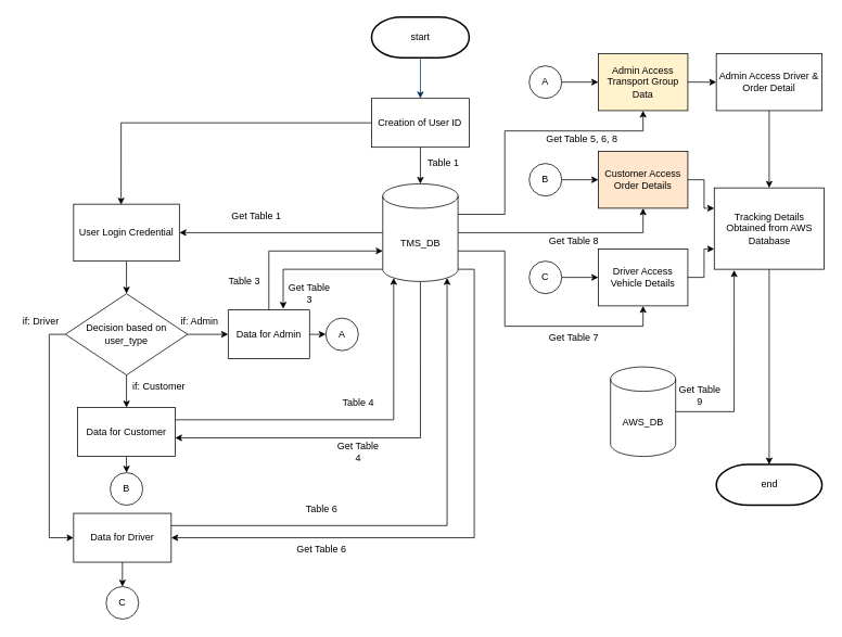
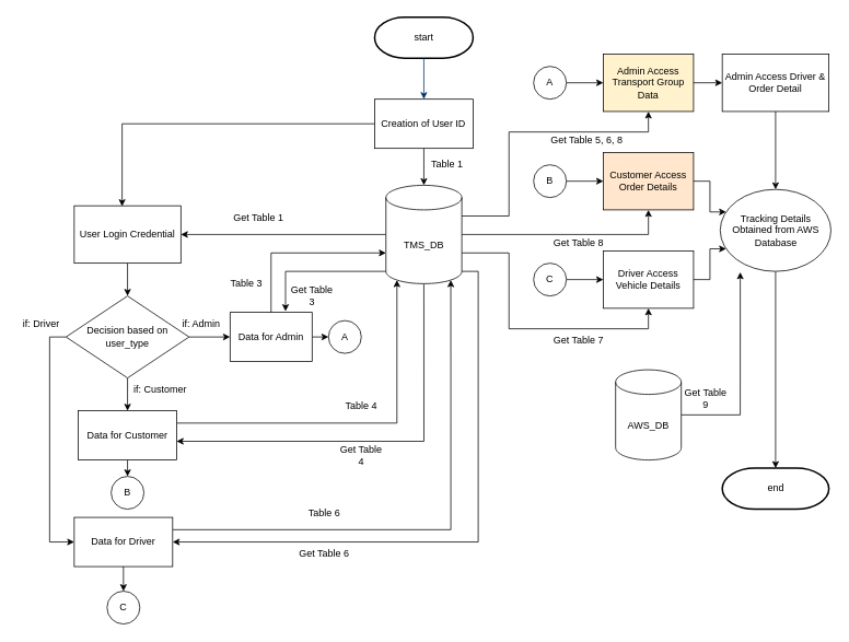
  <mxCell id="0" />
  <mxCell id="1" parent="0" />
  <mxCell id="2" value="start" style="shape=mxgraph.flowchart.terminator;strokeWidth=2;gradientColor=none;gradientDirection=north;fontStyle=0;html=1;" parent="1" vertex="1"><mxGeometry x="456.25" y="20" width="120" height="50" as="geometry" /></mxCell>
  <mxCell id="3" style="fontStyle=1;strokeColor=#003366;strokeWidth=1;html=1;entryX=0.5;entryY=0;entryDx=0;entryDy=0;" parent="1" target="7" edge="1"><mxGeometry relative="1" as="geometry"><mxPoint x="516.25" y="70" as="sourcePoint" /><mxPoint x="516.25" y="110" as="targetPoint" /></mxGeometry></mxCell>
  <mxCell id="4" value="end" style="shape=mxgraph.flowchart.terminator;strokeWidth=2;gradientColor=none;gradientDirection=north;fontStyle=0;html=1;" parent="1" vertex="1"><mxGeometry x="880" y="570" width="130" height="50" as="geometry" /></mxCell>
  <mxCell id="5" style="edgeStyle=orthogonalEdgeStyle;rounded=0;orthogonalLoop=1;jettySize=auto;html=1;exitX=0;exitY=0.5;exitDx=0;exitDy=0;entryX=0.449;entryY=0.009;entryDx=0;entryDy=0;entryPerimeter=0;" parent="1" source="7" target="19" edge="1"><mxGeometry relative="1" as="geometry" /></mxCell>
  <mxCell id="6" style="edgeStyle=orthogonalEdgeStyle;rounded=0;orthogonalLoop=1;jettySize=auto;html=1;exitX=0.5;exitY=1;exitDx=0;exitDy=0;entryX=0.5;entryY=0;entryDx=0;entryDy=0;entryPerimeter=0;" parent="1" source="7" target="15" edge="1"><mxGeometry relative="1" as="geometry" /></mxCell>
  <mxCell id="7" value="Creation of User ID" style="rounded=0;whiteSpace=wrap;html=1;" parent="1" vertex="1"><mxGeometry x="456.25" y="120" width="120" height="60" as="geometry" /></mxCell>
  <mxCell id="8" style="edgeStyle=orthogonalEdgeStyle;rounded=0;orthogonalLoop=1;jettySize=auto;html=1;exitX=0;exitY=0.5;exitDx=0;exitDy=0;exitPerimeter=0;entryX=1;entryY=0.5;entryDx=0;entryDy=0;" parent="1" source="15" target="19" edge="1"><mxGeometry relative="1" as="geometry" /></mxCell>
  <mxCell id="9" style="edgeStyle=orthogonalEdgeStyle;rounded=0;orthogonalLoop=1;jettySize=auto;html=1;exitX=0;exitY=1;exitDx=0;exitDy=-15;exitPerimeter=0;entryX=0.676;entryY=-0.023;entryDx=0;entryDy=0;entryPerimeter=0;" parent="1" source="15" target="34" edge="1"><mxGeometry relative="1" as="geometry" /></mxCell>
  <mxCell id="10" style="edgeStyle=orthogonalEdgeStyle;rounded=0;orthogonalLoop=1;jettySize=auto;html=1;exitX=0.5;exitY=1;exitDx=0;exitDy=0;exitPerimeter=0;entryX=0.998;entryY=0.62;entryDx=0;entryDy=0;entryPerimeter=0;" parent="1" source="15" target="31" edge="1"><mxGeometry relative="1" as="geometry" /></mxCell>
  <mxCell id="11" style="edgeStyle=orthogonalEdgeStyle;rounded=0;orthogonalLoop=1;jettySize=auto;html=1;exitX=1;exitY=1;exitDx=0;exitDy=-15;exitPerimeter=0;entryX=1;entryY=0.5;entryDx=0;entryDy=0;" edge="1" parent="1" source="15" target="28"><mxGeometry relative="1" as="geometry" /></mxCell>
  <mxCell id="12" style="edgeStyle=orthogonalEdgeStyle;rounded=0;orthogonalLoop=1;jettySize=auto;html=1;exitX=1;exitY=0;exitDx=0;exitDy=37.5;exitPerimeter=0;entryX=0.5;entryY=1;entryDx=0;entryDy=0;" edge="1" parent="1" source="15" target="54"><mxGeometry relative="1" as="geometry"><Array as="points"><mxPoint x="620" y="263" /><mxPoint x="620" y="160" /><mxPoint x="790" y="160" /></Array></mxGeometry></mxCell>
  <mxCell id="13" style="edgeStyle=orthogonalEdgeStyle;rounded=0;orthogonalLoop=1;jettySize=auto;html=1;exitX=1;exitY=0.5;exitDx=0;exitDy=0;exitPerimeter=0;entryX=0.5;entryY=1;entryDx=0;entryDy=0;" edge="1" parent="1" source="15" target="56"><mxGeometry relative="1" as="geometry" /></mxCell>
  <mxCell id="14" style="edgeStyle=orthogonalEdgeStyle;rounded=0;orthogonalLoop=1;jettySize=auto;html=1;exitX=1;exitY=0;exitDx=0;exitDy=82.5;exitPerimeter=0;entryX=0.5;entryY=1;entryDx=0;entryDy=0;" edge="1" parent="1" source="15" target="58"><mxGeometry relative="1" as="geometry"><Array as="points"><mxPoint x="620" y="308" /><mxPoint x="620" y="400" /><mxPoint x="790" y="400" /></Array></mxGeometry></mxCell>
  <mxCell id="15" value="TMS_DB" style="shape=cylinder3;whiteSpace=wrap;html=1;boundedLbl=1;backgroundOutline=1;size=15;" parent="1" vertex="1"><mxGeometry x="470" y="225" width="92.5" height="120" as="geometry" /></mxCell>
  <mxCell id="16" style="edgeStyle=orthogonalEdgeStyle;rounded=0;orthogonalLoop=1;jettySize=auto;html=1;exitX=1;exitY=0.5;exitDx=0;exitDy=0;exitPerimeter=0;entryX=0.181;entryY=1.01;entryDx=0;entryDy=0;entryPerimeter=0;" edge="1" parent="1" source="17" target="65"><mxGeometry relative="1" as="geometry" /></mxCell>
  <mxCell id="17" value="AWS_DB" style="shape=cylinder3;whiteSpace=wrap;html=1;boundedLbl=1;backgroundOutline=1;size=15;" parent="1" vertex="1"><mxGeometry x="750" y="450" width="80" height="110" as="geometry" /></mxCell>
  <mxCell id="18" style="edgeStyle=orthogonalEdgeStyle;rounded=0;orthogonalLoop=1;jettySize=auto;html=1;exitX=0.5;exitY=1;exitDx=0;exitDy=0;entryX=0.5;entryY=0;entryDx=0;entryDy=0;" parent="1" source="19" target="25" edge="1"><mxGeometry relative="1" as="geometry" /></mxCell>
  <mxCell id="19" value="User Login Credential" style="rounded=0;whiteSpace=wrap;html=1;" parent="1" vertex="1"><mxGeometry x="90" y="250" width="130" height="70" as="geometry" /></mxCell>
  <mxCell id="20" value="Table 1" style="text;html=1;strokeColor=none;fillColor=none;align=center;verticalAlign=middle;whiteSpace=wrap;rounded=0;" parent="1" vertex="1"><mxGeometry x="500" y="175" width="90" height="50" as="geometry" /></mxCell>
  <mxCell id="21" value="Get Table 1" style="text;html=1;strokeColor=none;fillColor=none;align=center;verticalAlign=middle;whiteSpace=wrap;rounded=0;" parent="1" vertex="1"><mxGeometry x="280" y="250" width="70" height="30" as="geometry" /></mxCell>
  <mxCell id="22" style="edgeStyle=orthogonalEdgeStyle;rounded=0;orthogonalLoop=1;jettySize=auto;html=1;exitX=0;exitY=0.5;exitDx=0;exitDy=0;entryX=0;entryY=0.5;entryDx=0;entryDy=0;" parent="1" source="25" target="28" edge="1"><mxGeometry relative="1" as="geometry" /></mxCell>
  <mxCell id="23" style="edgeStyle=orthogonalEdgeStyle;rounded=0;orthogonalLoop=1;jettySize=auto;html=1;exitX=0.5;exitY=1;exitDx=0;exitDy=0;entryX=0.5;entryY=0;entryDx=0;entryDy=0;" parent="1" source="25" target="31" edge="1"><mxGeometry relative="1" as="geometry" /></mxCell>
  <mxCell id="24" style="edgeStyle=orthogonalEdgeStyle;rounded=0;orthogonalLoop=1;jettySize=auto;html=1;exitX=1;exitY=0.5;exitDx=0;exitDy=0;entryX=0;entryY=0.5;entryDx=0;entryDy=0;" parent="1" source="25" target="34" edge="1"><mxGeometry relative="1" as="geometry" /></mxCell>
  <mxCell id="25" value="Decision based on user_type" style="rhombus;whiteSpace=wrap;html=1;" parent="1" vertex="1"><mxGeometry x="80" y="360" width="150" height="100" as="geometry" /></mxCell>
  <mxCell id="26" style="edgeStyle=orthogonalEdgeStyle;rounded=0;orthogonalLoop=1;jettySize=auto;html=1;exitX=0.5;exitY=1;exitDx=0;exitDy=0;entryX=0.5;entryY=0;entryDx=0;entryDy=0;" parent="1" source="28" target="46" edge="1"><mxGeometry relative="1" as="geometry" /></mxCell>
  <mxCell id="27" style="edgeStyle=orthogonalEdgeStyle;rounded=0;orthogonalLoop=1;jettySize=auto;html=1;exitX=1;exitY=0.25;exitDx=0;exitDy=0;entryX=0.855;entryY=1;entryDx=0;entryDy=-4.35;entryPerimeter=0;" edge="1" parent="1" source="28" target="15"><mxGeometry relative="1" as="geometry" /></mxCell>
  <mxCell id="28" value="Data for Driver" style="rounded=0;whiteSpace=wrap;html=1;" parent="1" vertex="1"><mxGeometry x="90" y="630" width="120" height="60" as="geometry" /></mxCell>
  <mxCell id="29" style="edgeStyle=orthogonalEdgeStyle;rounded=0;orthogonalLoop=1;jettySize=auto;html=1;exitX=1;exitY=0.25;exitDx=0;exitDy=0;entryX=0.145;entryY=1;entryDx=0;entryDy=-4.35;entryPerimeter=0;" parent="1" source="31" target="15" edge="1"><mxGeometry relative="1" as="geometry" /></mxCell>
  <mxCell id="30" style="edgeStyle=orthogonalEdgeStyle;rounded=0;orthogonalLoop=1;jettySize=auto;html=1;exitX=0.5;exitY=1;exitDx=0;exitDy=0;entryX=0.5;entryY=0;entryDx=0;entryDy=0;" parent="1" source="31" target="45" edge="1"><mxGeometry relative="1" as="geometry" /></mxCell>
  <mxCell id="31" value="Data for Customer" style="rounded=0;whiteSpace=wrap;html=1;" parent="1" vertex="1"><mxGeometry x="95" y="500" width="120" height="60" as="geometry" /></mxCell>
  <mxCell id="32" style="edgeStyle=orthogonalEdgeStyle;rounded=0;orthogonalLoop=1;jettySize=auto;html=1;exitX=0.5;exitY=0;exitDx=0;exitDy=0;entryX=0;entryY=0;entryDx=0;entryDy=82.5;entryPerimeter=0;" parent="1" source="34" target="15" edge="1"><mxGeometry relative="1" as="geometry" /></mxCell>
  <mxCell id="33" style="edgeStyle=orthogonalEdgeStyle;rounded=0;orthogonalLoop=1;jettySize=auto;html=1;exitX=1;exitY=0.5;exitDx=0;exitDy=0;entryX=0;entryY=0.5;entryDx=0;entryDy=0;" parent="1" source="34" target="44" edge="1"><mxGeometry relative="1" as="geometry" /></mxCell>
  <mxCell id="34" value="Data for Admin" style="rounded=0;whiteSpace=wrap;html=1;" parent="1" vertex="1"><mxGeometry x="280" y="380" width="100" height="60" as="geometry" /></mxCell>
  <mxCell id="35" value="if: Admin" style="text;html=1;strokeColor=none;fillColor=none;align=center;verticalAlign=middle;whiteSpace=wrap;rounded=0;" parent="1" vertex="1"><mxGeometry x="215" y="379" width="60" height="30" as="geometry" /></mxCell>
  <mxCell id="36" value="if: Driver" style="text;html=1;strokeColor=none;fillColor=none;align=center;verticalAlign=middle;whiteSpace=wrap;rounded=0;" parent="1" vertex="1"><mxGeometry x="20" y="380" width="60" height="30" as="geometry" /></mxCell>
  <mxCell id="37" value="if: Customer" style="text;html=1;strokeColor=none;fillColor=none;align=center;verticalAlign=middle;whiteSpace=wrap;rounded=0;" parent="1" vertex="1"><mxGeometry x="160" y="460" width="70" height="30" as="geometry" /></mxCell>
  <mxCell id="38" value="Table 3" style="text;html=1;strokeColor=none;fillColor=none;align=center;verticalAlign=middle;whiteSpace=wrap;rounded=0;" parent="1" vertex="1"><mxGeometry x="270" y="330" width="60" height="30" as="geometry" /></mxCell>
  <mxCell id="39" value="Get Table 3" style="text;html=1;strokeColor=none;fillColor=none;align=center;verticalAlign=middle;whiteSpace=wrap;rounded=0;" parent="1" vertex="1"><mxGeometry x="350" y="345" width="60" height="30" as="geometry" /></mxCell>
  <mxCell id="40" value="Table 4" style="text;html=1;strokeColor=none;fillColor=none;align=center;verticalAlign=middle;whiteSpace=wrap;rounded=0;" parent="1" vertex="1"><mxGeometry x="410" y="480" width="60" height="30" as="geometry" /></mxCell>
  <mxCell id="41" value="Get Table 4" style="text;html=1;strokeColor=none;fillColor=none;align=center;verticalAlign=middle;whiteSpace=wrap;rounded=0;" parent="1" vertex="1"><mxGeometry x="410" y="540" width="60" height="30" as="geometry" /></mxCell>
  <mxCell id="42" value="Table 6" style="text;html=1;strokeColor=none;fillColor=none;align=center;verticalAlign=middle;whiteSpace=wrap;rounded=0;" parent="1" vertex="1"><mxGeometry x="365" y="610" width="60" height="30" as="geometry" /></mxCell>
  <mxCell id="43" value="Get Table 6" style="text;html=1;strokeColor=none;fillColor=none;align=center;verticalAlign=middle;whiteSpace=wrap;rounded=0;" parent="1" vertex="1"><mxGeometry x="360" y="660" width="70" height="30" as="geometry" /></mxCell>
  <mxCell id="44" value="A" style="ellipse;whiteSpace=wrap;html=1;aspect=fixed;" parent="1" vertex="1"><mxGeometry x="400" y="390" width="40" height="40" as="geometry" /></mxCell>
  <mxCell id="45" value="B" style="ellipse;whiteSpace=wrap;html=1;aspect=fixed;" parent="1" vertex="1"><mxGeometry x="135" y="580" width="40" height="40" as="geometry" /></mxCell>
  <mxCell id="46" value="C" style="ellipse;whiteSpace=wrap;html=1;aspect=fixed;" parent="1" vertex="1"><mxGeometry x="130" y="720" width="40" height="40" as="geometry" /></mxCell>
  <mxCell id="47" style="edgeStyle=orthogonalEdgeStyle;rounded=0;orthogonalLoop=1;jettySize=auto;html=1;exitX=1;exitY=0.5;exitDx=0;exitDy=0;entryX=0;entryY=0.5;entryDx=0;entryDy=0;" edge="1" parent="1" source="48" target="54"><mxGeometry relative="1" as="geometry" /></mxCell>
  <mxCell id="48" value="A" style="ellipse;whiteSpace=wrap;html=1;aspect=fixed;" parent="1" vertex="1"><mxGeometry x="650" y="80" width="40" height="40" as="geometry" /></mxCell>
  <mxCell id="49" style="edgeStyle=orthogonalEdgeStyle;rounded=0;orthogonalLoop=1;jettySize=auto;html=1;exitX=1;exitY=0.5;exitDx=0;exitDy=0;entryX=0;entryY=0.5;entryDx=0;entryDy=0;" edge="1" parent="1" source="50" target="56"><mxGeometry relative="1" as="geometry" /></mxCell>
  <mxCell id="50" value="B" style="ellipse;whiteSpace=wrap;html=1;aspect=fixed;" parent="1" vertex="1"><mxGeometry x="650" y="200" width="40" height="40" as="geometry" /></mxCell>
  <mxCell id="51" style="edgeStyle=orthogonalEdgeStyle;rounded=0;orthogonalLoop=1;jettySize=auto;html=1;exitX=1;exitY=0.5;exitDx=0;exitDy=0;entryX=0;entryY=0.5;entryDx=0;entryDy=0;" edge="1" parent="1" source="52" target="58"><mxGeometry relative="1" as="geometry" /></mxCell>
  <mxCell id="52" value="C" style="ellipse;whiteSpace=wrap;html=1;aspect=fixed;" parent="1" vertex="1"><mxGeometry x="650" y="320" width="40" height="40" as="geometry" /></mxCell>
  <mxCell id="53" style="edgeStyle=orthogonalEdgeStyle;rounded=0;orthogonalLoop=1;jettySize=auto;html=1;exitX=1;exitY=0.5;exitDx=0;exitDy=0;entryX=0;entryY=0.5;entryDx=0;entryDy=0;" edge="1" parent="1" source="54" target="63"><mxGeometry relative="1" as="geometry" /></mxCell>
  <mxCell id="54" value="Admin Access Transport Group Data" style="rounded=0;whiteSpace=wrap;html=1;fillColor=#fff2cc;" vertex="1" parent="1"><mxGeometry x="735" y="65" width="110" height="70" as="geometry" /></mxCell>
  <mxCell id="55" style="edgeStyle=orthogonalEdgeStyle;rounded=0;orthogonalLoop=1;jettySize=auto;html=1;exitX=1;exitY=0.5;exitDx=0;exitDy=0;entryX=0;entryY=0.25;entryDx=0;entryDy=0;" edge="1" parent="1" source="56" target="65"><mxGeometry relative="1" as="geometry" /></mxCell>
  <mxCell id="56" value="Customer Access Order Details" style="rounded=0;whiteSpace=wrap;html=1;fillColor=#ffe6cc;" vertex="1" parent="1"><mxGeometry x="735" y="185" width="110" height="70" as="geometry" /></mxCell>
  <mxCell id="57" style="edgeStyle=orthogonalEdgeStyle;rounded=0;orthogonalLoop=1;jettySize=auto;html=1;exitX=1;exitY=0.5;exitDx=0;exitDy=0;entryX=0;entryY=0.75;entryDx=0;entryDy=0;" edge="1" parent="1" source="58" target="65"><mxGeometry relative="1" as="geometry" /></mxCell>
  <mxCell id="58" value="Driver Access Vehicle Details" style="rounded=0;whiteSpace=wrap;html=1;" vertex="1" parent="1"><mxGeometry x="735" y="305" width="110" height="70" as="geometry" /></mxCell>
  <mxCell id="59" value="Get Table 5, 6, 8" style="text;html=1;strokeColor=none;fillColor=none;align=center;verticalAlign=middle;whiteSpace=wrap;rounded=0;" vertex="1" parent="1"><mxGeometry x="670" y="155" width="90" height="30" as="geometry" /></mxCell>
  <mxCell id="60" value="Get Table 8" style="text;html=1;strokeColor=none;fillColor=none;align=center;verticalAlign=middle;whiteSpace=wrap;rounded=0;" vertex="1" parent="1"><mxGeometry x="670" y="280" width="70" height="30" as="geometry" /></mxCell>
  <mxCell id="61" value="Get Table 7" style="text;html=1;strokeColor=none;fillColor=none;align=center;verticalAlign=middle;whiteSpace=wrap;rounded=0;" vertex="1" parent="1"><mxGeometry x="670" y="400" width="70" height="30" as="geometry" /></mxCell>
  <mxCell id="62" style="edgeStyle=orthogonalEdgeStyle;rounded=0;orthogonalLoop=1;jettySize=auto;html=1;exitX=0.5;exitY=1;exitDx=0;exitDy=0;entryX=0.5;entryY=0;entryDx=0;entryDy=0;" edge="1" parent="1" source="63" target="65"><mxGeometry relative="1" as="geometry" /></mxCell>
  <mxCell id="63" value="Admin Access Driver &amp;amp; Order Detail" style="rounded=0;whiteSpace=wrap;html=1;" vertex="1" parent="1"><mxGeometry x="880" y="65" width="130" height="70" as="geometry" /></mxCell>
  <mxCell id="64" style="edgeStyle=orthogonalEdgeStyle;rounded=0;orthogonalLoop=1;jettySize=auto;html=1;exitX=0.5;exitY=1;exitDx=0;exitDy=0;entryX=0.5;entryY=0;entryDx=0;entryDy=0;entryPerimeter=0;" edge="1" parent="1" source="65" target="4"><mxGeometry relative="1" as="geometry" /></mxCell>
- <mxCell id="65" value="Tracking Details Obtained from AWS Database" style="rounded=0;whiteSpace=wrap;html=1;" vertex="1" parent="1"><mxGeometry x="877.5" y="230" width="135" height="100" as="geometry" /></mxCell>
+ <mxCell id="65" value="Tracking Details Obtained from AWS Database" style="ellipse;whiteSpace=wrap;html=1;" vertex="1" parent="1"><mxGeometry x="877.5" y="230" width="135" height="100" as="geometry" /></mxCell>
  <mxCell id="66" value="Get Table 9" style="text;html=1;strokeColor=none;fillColor=none;align=center;verticalAlign=middle;whiteSpace=wrap;rounded=0;" vertex="1" parent="1"><mxGeometry x="830" y="470" width="60" height="30" as="geometry" /></mxCell>
